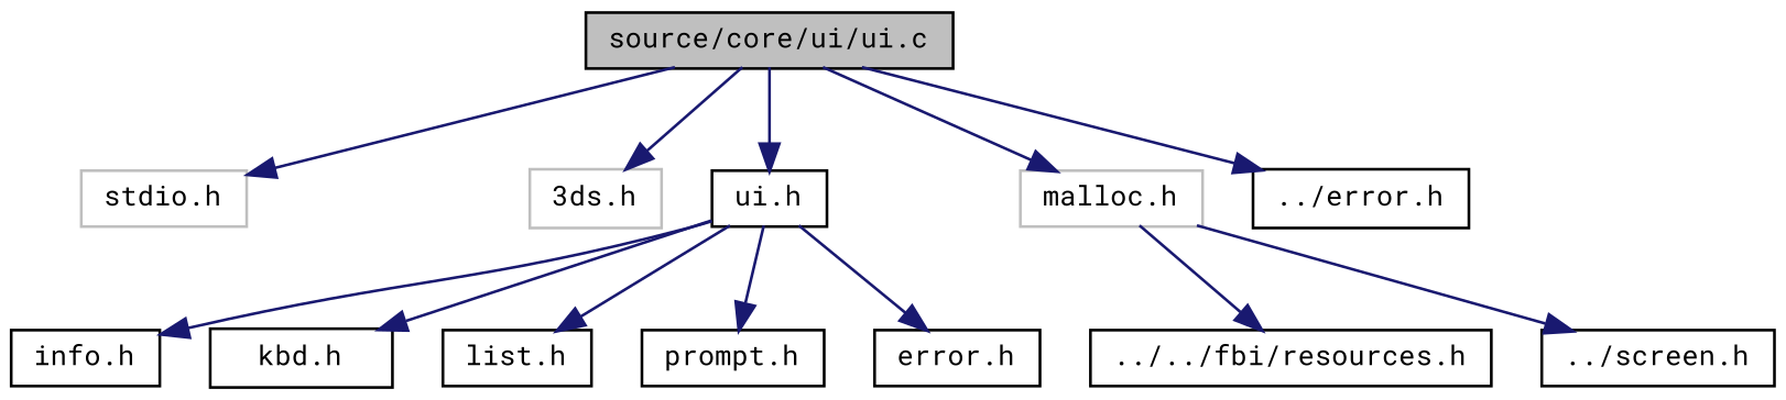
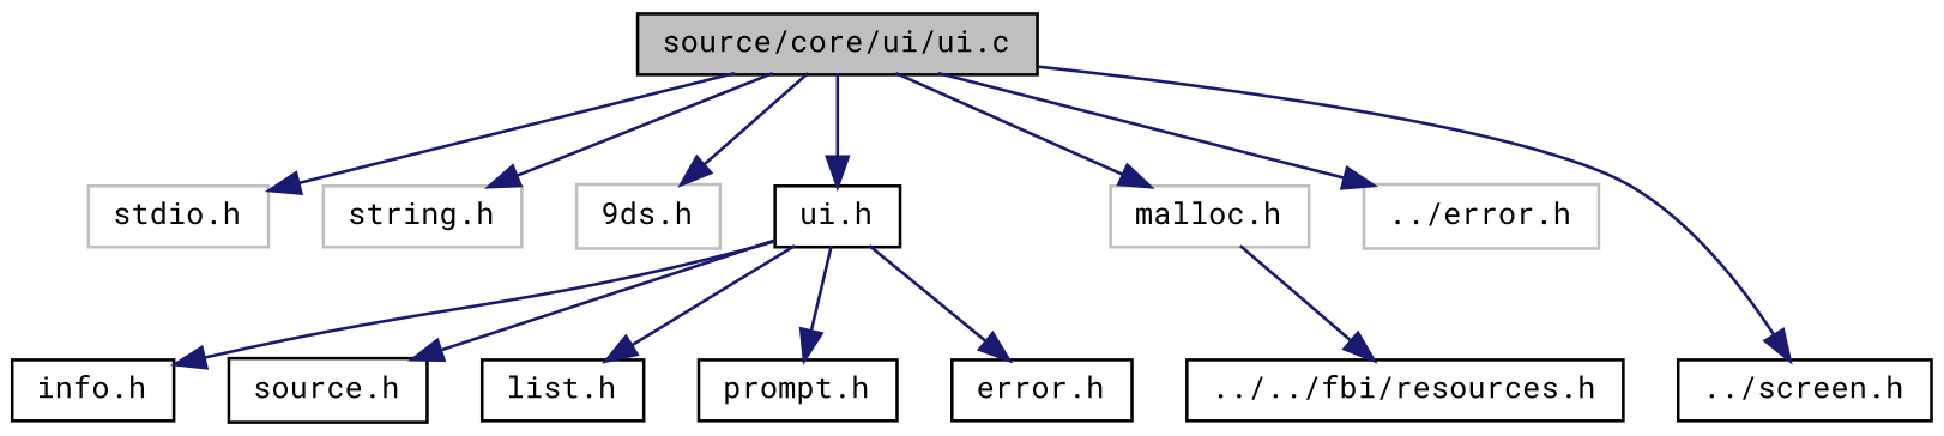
  digraph {
    fontname="Roboto Mono"
    node [color=black fillcolor=white fontname="Roboto Mono" fontsize=10 shape=record style=filled]
    edge [color=midnightblue fontname="Roboto Mono" fontsize=10 labelfontname=Helvetica labelfontsize=10 style=solid]
    n1 [fillcolor=grey75 fontcolor=black height=0.2 label="source/core/ui/ui.c" width=0.4]
    n2 [color=grey75 height=0.2 label="stdio.h" width=0.4]
-   n4 [color=grey75 height=0.2 label="3ds.h" width=0.4]
+   n3 [color=grey75 height=0.2 label="string.h" width=0.4]
+   n4 [color=grey75 height=0.2 label="9ds.h" width=0.4]
    n5 [color=grey75 height=0.2 label="malloc.h" width=0.4]
    n6 [height=0.2 label="ui.h" width=0.4]
-   n7 [height=0.2 label="../error.h" width=0.4]
+   n7 [color=grey75 height=0.2 label="../error.h" width=0.4]
    n8 [height=0.2 label="../screen.h" width=0.4]
    n9 [height=0.2 label="../../fbi/resources.h" width=0.4]
    n10 [height=0.2 label="error.h" width=0.4]
    n11 [height=0.2 label="info.h" width=0.4]
-   n12 [height=0.2 label="kbd.h" width=0.4]
+   n12 [height=0.2 label="source.h" width=0.4]
    n13 [height=0.2 label="list.h" width=0.4]
    n14 [height=0.2 label="prompt.h" width=0.4]
    n1 -> n2
+   n1 -> n3
    n1 -> n4
    n1 -> n5
    n1 -> n6
    n1 -> n7
-   n5 -> n8
+   n1 -> n8
    n5 -> n9
    n6 -> n10
    n6 -> n11
    n6 -> n12
    n6 -> n13
    n6 -> n14
  }
